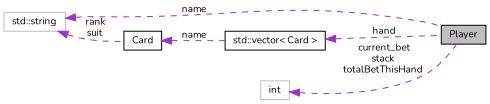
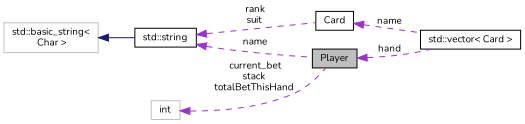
  digraph {
    fontname=Nunito
    rankdir=LR
    node [color=black fillcolor=white fontname=Nunito fontsize=10 shape=record style=filled]
    edge [color=darkorchid3 dir=back fontname=Nunito fontsize=10 labelfontname=Helvetica labelfontsize=10 style=dashed]
    n1 [fillcolor=grey75 fontcolor=black height=0.2 label=Player width=0.4]
    n2 [height=0.2 label="std::vector\< Card \>" width=0.4]
    n3 [height=0.2 label=Card width=0.4]
-   n4 [color=grey75 height=0.2 label="std::string" width=0.4]
+   n4 [height=0.2 label="std::string" width=0.4]
+   n5 [color=grey75 height=0.2 label="std::basic_string\<\l Char \>" width=0.4]
    n6 [color=grey75 height=0.2 label=int width=0.4]
-   n2 -> n1 [label=" hand"]
+   n1 -> n2 [label=" hand"]
    n3 -> n2 [label=" name"]
    n4 -> n1 [label=" name"]
    n4 -> n3 [label=" rank\nsuit"]
+   n5 -> n4 [color=midnightblue style=solid]
    n6 -> n1 [label=" current_bet\nstack\ntotalBetThisHand"]
  }
